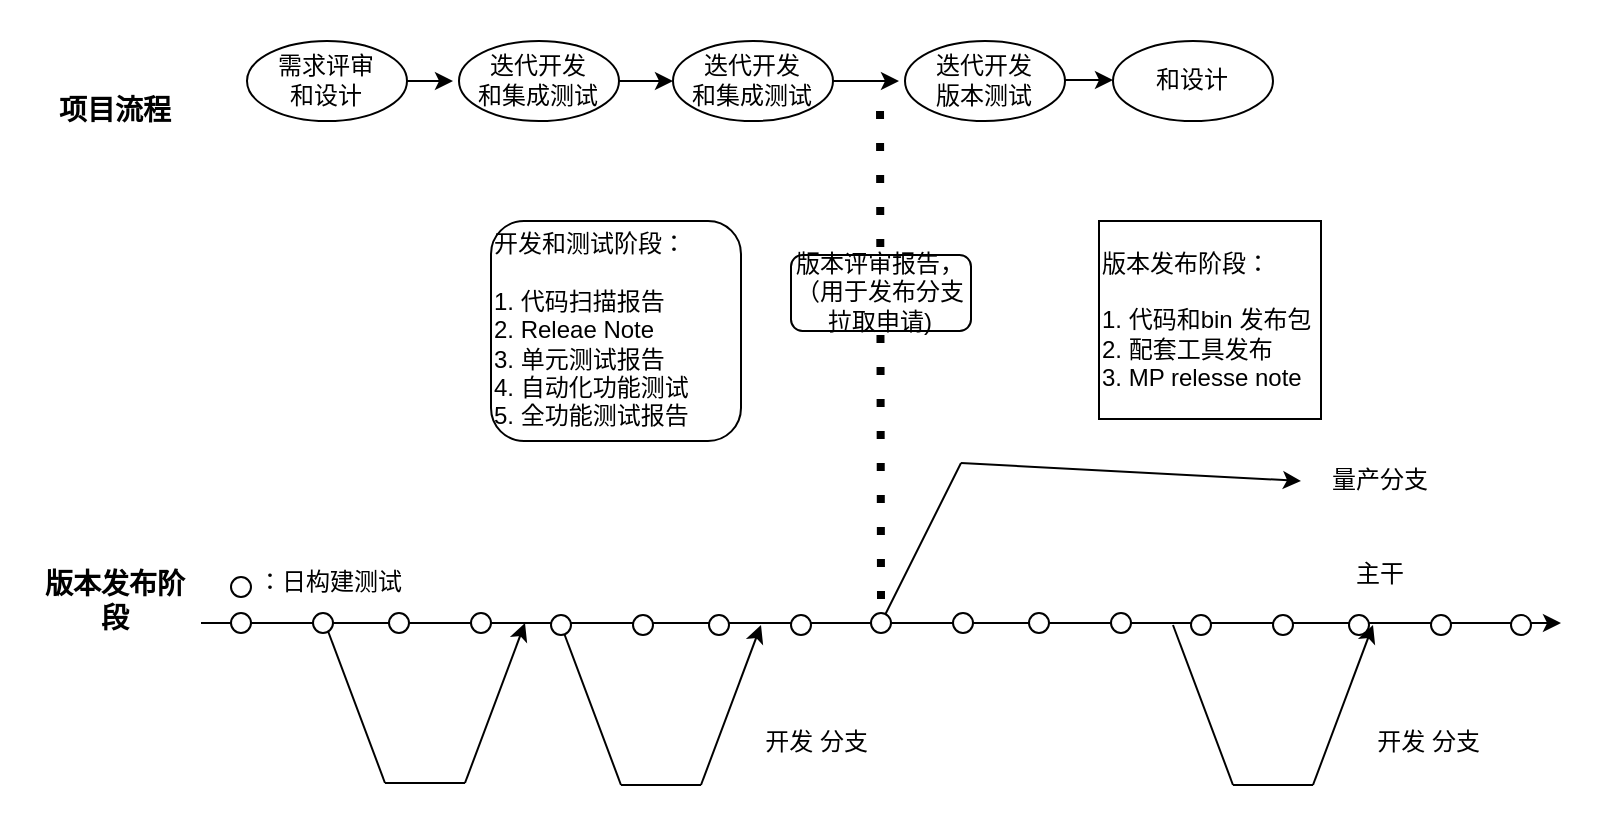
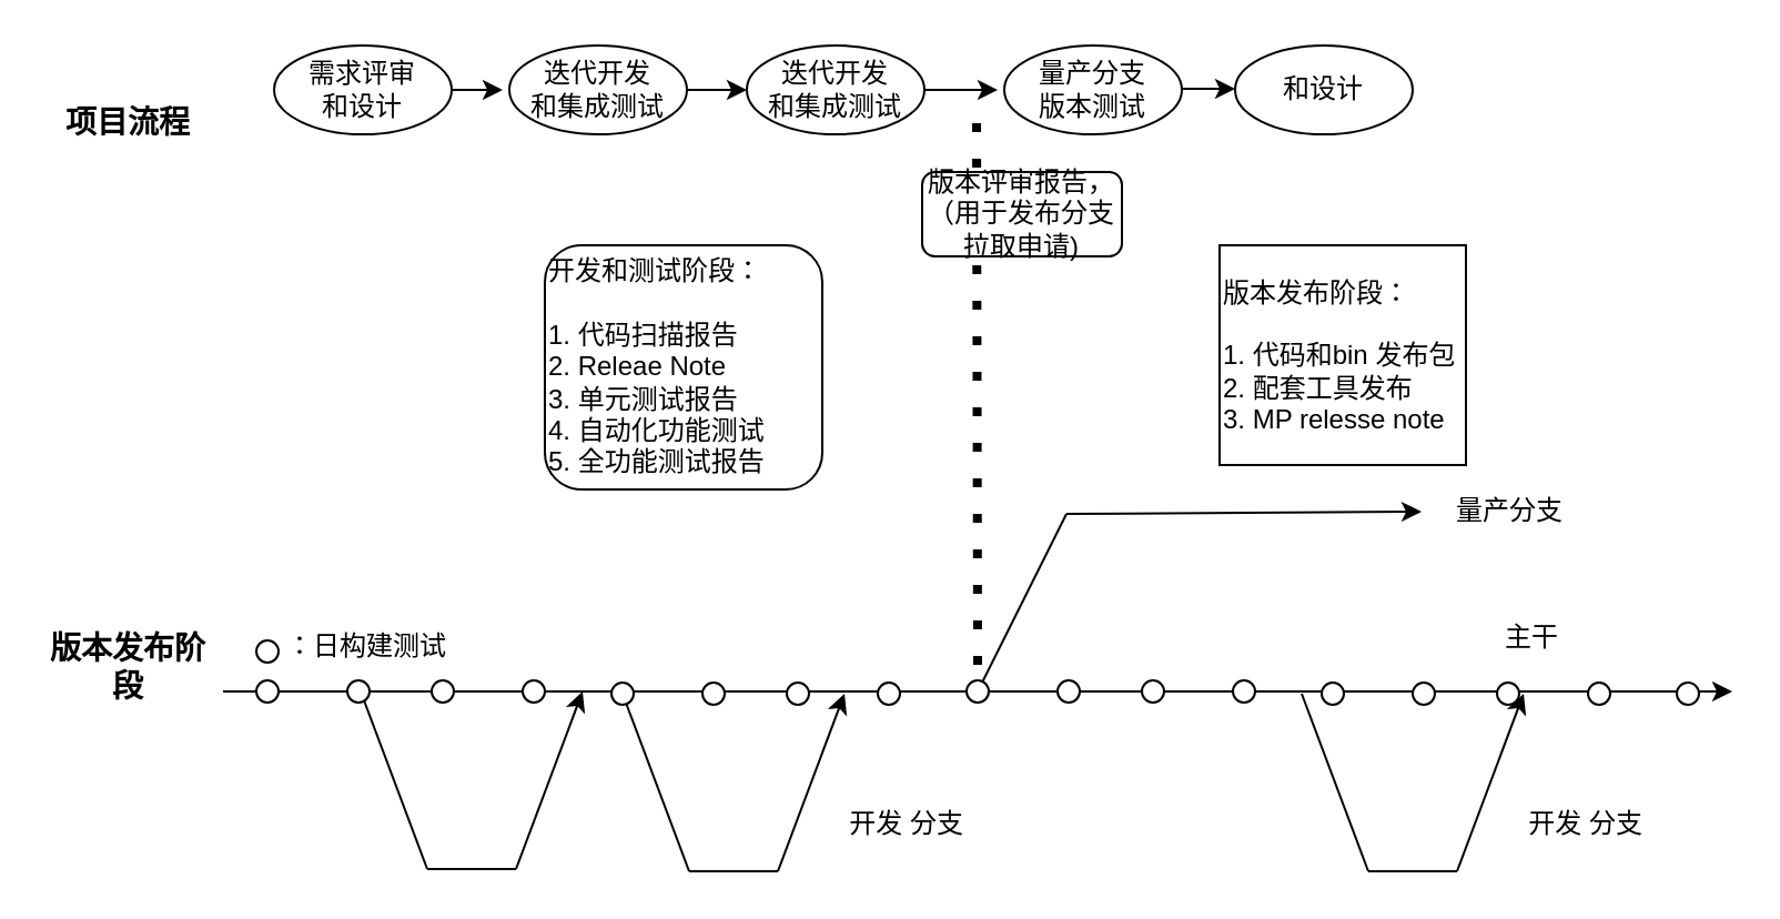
  <mxCell id="0" />
  <mxCell id="1" parent="0" />
  <mxCell id="2" value="" style="endArrow=classic;html=1;entryX=0;entryY=1;entryDx=0;entryDy=0;" edge="1" parent="1"><mxGeometry width="50" height="50" relative="1" as="geometry"><mxPoint x="100" y="311" as="sourcePoint" /><mxPoint x="780" y="311" as="targetPoint" /></mxGeometry></mxCell>
  <mxCell id="3" value="" style="endArrow=classic;html=1;entryX=0;entryY=0.5;entryDx=0;entryDy=0;" edge="1" parent="1" target="27"><mxGeometry width="50" height="50" relative="1" as="geometry"><mxPoint x="480" y="231" as="sourcePoint" /><mxPoint x="590" y="232" as="targetPoint" /></mxGeometry></mxCell>
  <mxCell id="4" value="" style="endArrow=none;html=1;" edge="1" parent="1"><mxGeometry width="50" height="50" relative="1" as="geometry"><mxPoint x="440" y="311" as="sourcePoint" /><mxPoint x="480" y="231" as="targetPoint" /></mxGeometry></mxCell>
  <mxCell id="5" value="" style="endArrow=none;html=1;" edge="1" parent="1"><mxGeometry width="50" height="50" relative="1" as="geometry"><mxPoint x="192" y="391" as="sourcePoint" /><mxPoint x="232" y="391" as="targetPoint" /></mxGeometry></mxCell>
  <mxCell id="6" value="" style="endArrow=none;html=1;" edge="1" parent="1"><mxGeometry width="50" height="50" relative="1" as="geometry"><mxPoint x="192" y="391" as="sourcePoint" /><mxPoint x="162" y="311" as="targetPoint" /></mxGeometry></mxCell>
  <mxCell id="7" value="" style="endArrow=classic;html=1;" edge="1" parent="1"><mxGeometry width="50" height="50" relative="1" as="geometry"><mxPoint x="232" y="391" as="sourcePoint" /><mxPoint x="262" y="311" as="targetPoint" /></mxGeometry></mxCell>
  <mxCell id="8" value="" style="endArrow=none;html=1;" edge="1" parent="1"><mxGeometry width="50" height="50" relative="1" as="geometry"><mxPoint x="310" y="392" as="sourcePoint" /><mxPoint x="350" y="392" as="targetPoint" /></mxGeometry></mxCell>
  <mxCell id="9" value="" style="endArrow=none;html=1;" edge="1" parent="1"><mxGeometry width="50" height="50" relative="1" as="geometry"><mxPoint x="310" y="392" as="sourcePoint" /><mxPoint x="280" y="312" as="targetPoint" /></mxGeometry></mxCell>
  <mxCell id="10" value="" style="endArrow=classic;html=1;" edge="1" parent="1"><mxGeometry width="50" height="50" relative="1" as="geometry"><mxPoint x="350" y="392" as="sourcePoint" /><mxPoint x="380" y="312" as="targetPoint" /></mxGeometry></mxCell>
  <mxCell id="11" value="开发 分支&amp;nbsp;" style="rounded=1;whiteSpace=wrap;html=1;strokeColor=none;" vertex="1" parent="1"><mxGeometry x="370" y="351" width="80" height="40" as="geometry" /></mxCell>
  <mxCell id="12" value="" style="edgeStyle=orthogonalEdgeStyle;rounded=0;orthogonalLoop=1;jettySize=auto;html=1;" edge="1" parent="1"><mxGeometry relative="1" as="geometry"><mxPoint x="196" y="40" as="sourcePoint" /><mxPoint x="226" y="40" as="targetPoint" /></mxGeometry></mxCell>
  <mxCell id="13" value="需求评审&lt;br&gt;和设计" style="ellipse;whiteSpace=wrap;html=1;" vertex="1" parent="1"><mxGeometry x="123" y="20" width="80" height="40" as="geometry" /></mxCell>
  <mxCell id="14" value="" style="edgeStyle=orthogonalEdgeStyle;rounded=0;orthogonalLoop=1;jettySize=auto;html=1;" edge="1" parent="1"><mxGeometry relative="1" as="geometry"><mxPoint x="301" y="40" as="sourcePoint" /><mxPoint x="336" y="40" as="targetPoint" /></mxGeometry></mxCell>
  <mxCell id="15" value="迭代开发&lt;br&gt;和集成测试" style="ellipse;whiteSpace=wrap;html=1;" vertex="1" parent="1"><mxGeometry x="229" y="20" width="80" height="40" as="geometry" /></mxCell>
  <mxCell id="16" value="迭代开发&lt;br&gt;和集成测试" style="ellipse;whiteSpace=wrap;html=1;" vertex="1" parent="1"><mxGeometry x="336" y="20" width="80" height="40" as="geometry" /></mxCell>
- <mxCell id="17" value="迭代开发&lt;br&gt;版本测试" style="ellipse;whiteSpace=wrap;html=1;" vertex="1" parent="1"><mxGeometry x="452" y="20" width="80" height="40" as="geometry" /></mxCell>
+ <mxCell id="17" value="量产分支&lt;br&gt;版本测试" style="ellipse;whiteSpace=wrap;html=1;" vertex="1" parent="1"><mxGeometry x="452" y="20" width="80" height="40" as="geometry" /></mxCell>
  <mxCell id="18" value="" style="edgeStyle=orthogonalEdgeStyle;rounded=0;orthogonalLoop=1;jettySize=auto;html=1;" edge="1" parent="1"><mxGeometry relative="1" as="geometry"><mxPoint x="416" y="40" as="sourcePoint" /><mxPoint x="449" y="40" as="targetPoint" /></mxGeometry></mxCell>
  <mxCell id="19" value="和设计" style="ellipse;whiteSpace=wrap;html=1;" vertex="1" parent="1"><mxGeometry x="556" y="20" width="80" height="40" as="geometry" /></mxCell>
  <mxCell id="20" value="" style="edgeStyle=orthogonalEdgeStyle;rounded=0;orthogonalLoop=1;jettySize=auto;html=1;" edge="1" parent="1"><mxGeometry relative="1" as="geometry"><mxPoint x="532" y="39.5" as="sourcePoint" /><mxPoint x="556" y="40" as="targetPoint" /></mxGeometry></mxCell>
  <mxCell id="21" value="" style="endArrow=none;html=1;" edge="1" parent="1"><mxGeometry width="50" height="50" relative="1" as="geometry"><mxPoint x="616" y="392" as="sourcePoint" /><mxPoint x="656" y="392" as="targetPoint" /></mxGeometry></mxCell>
  <mxCell id="22" value="" style="endArrow=none;html=1;" edge="1" parent="1"><mxGeometry width="50" height="50" relative="1" as="geometry"><mxPoint x="616" y="392" as="sourcePoint" /><mxPoint x="586" y="312" as="targetPoint" /></mxGeometry></mxCell>
  <mxCell id="23" value="" style="endArrow=classic;html=1;" edge="1" parent="1"><mxGeometry width="50" height="50" relative="1" as="geometry"><mxPoint x="656" y="392" as="sourcePoint" /><mxPoint x="686" y="312" as="targetPoint" /></mxGeometry></mxCell>
  <mxCell id="24" value="开发 分支&amp;nbsp;" style="rounded=1;whiteSpace=wrap;html=1;strokeColor=none;" vertex="1" parent="1"><mxGeometry x="676" y="351" width="80" height="40" as="geometry" /></mxCell>
  <mxCell id="25" value="" style="endArrow=none;dashed=1;html=1;dashPattern=1 3;strokeWidth=4;" edge="1" parent="1"><mxGeometry width="50" height="50" relative="1" as="geometry"><mxPoint x="440" y="299" as="sourcePoint" /><mxPoint x="439.5" y="49" as="targetPoint" /></mxGeometry></mxCell>
- <mxCell id="26" value="版本评审报告，（用于发布分支拉取申请)" style="rounded=1;whiteSpace=wrap;html=1;" vertex="1" parent="1"><mxGeometry x="395" y="127" width="90" height="38" as="geometry" /></mxCell>
- <mxCell id="27" value="量产分支" style="rounded=1;whiteSpace=wrap;html=1;strokeColor=none;" vertex="1" parent="1"><mxGeometry x="650" y="221" width="80" height="38" as="geometry" /></mxCell>
+ <mxCell id="26" value="版本评审报告，（用于发布分支拉取申请)" style="rounded=1;whiteSpace=wrap;html=1;" vertex="1" parent="1"><mxGeometry x="415" y="77" width="90" height="38" as="geometry" /></mxCell>
+ <mxCell id="27" value="量产分支" style="rounded=1;whiteSpace=wrap;html=1;strokeColor=none;" vertex="1" parent="1"><mxGeometry x="640" y="211" width="80" height="38" as="geometry" /></mxCell>
  <mxCell id="28" value="" style="ellipse;whiteSpace=wrap;html=1;aspect=fixed;" vertex="1" parent="1"><mxGeometry x="115" y="306" width="10" height="10" as="geometry" /></mxCell>
  <mxCell id="29" value="" style="ellipse;whiteSpace=wrap;html=1;aspect=fixed;" vertex="1" parent="1"><mxGeometry x="156" y="306" width="10" height="10" as="geometry" /></mxCell>
  <mxCell id="30" value="" style="ellipse;whiteSpace=wrap;html=1;aspect=fixed;" vertex="1" parent="1"><mxGeometry x="194" y="306" width="10" height="10" as="geometry" /></mxCell>
  <mxCell id="31" value="" style="ellipse;whiteSpace=wrap;html=1;aspect=fixed;" vertex="1" parent="1"><mxGeometry x="235" y="306" width="10" height="10" as="geometry" /></mxCell>
  <mxCell id="32" value="" style="ellipse;whiteSpace=wrap;html=1;aspect=fixed;" vertex="1" parent="1"><mxGeometry x="275" y="307" width="10" height="10" as="geometry" /></mxCell>
  <mxCell id="33" value="" style="ellipse;whiteSpace=wrap;html=1;aspect=fixed;" vertex="1" parent="1"><mxGeometry x="316" y="307" width="10" height="10" as="geometry" /></mxCell>
  <mxCell id="34" value="" style="ellipse;whiteSpace=wrap;html=1;aspect=fixed;" vertex="1" parent="1"><mxGeometry x="354" y="307" width="10" height="10" as="geometry" /></mxCell>
  <mxCell id="35" value="" style="ellipse;whiteSpace=wrap;html=1;aspect=fixed;" vertex="1" parent="1"><mxGeometry x="395" y="307" width="10" height="10" as="geometry" /></mxCell>
  <mxCell id="36" value="" style="ellipse;whiteSpace=wrap;html=1;aspect=fixed;" vertex="1" parent="1"><mxGeometry x="435" y="306" width="10" height="10" as="geometry" /></mxCell>
  <mxCell id="37" value="" style="ellipse;whiteSpace=wrap;html=1;aspect=fixed;" vertex="1" parent="1"><mxGeometry x="476" y="306" width="10" height="10" as="geometry" /></mxCell>
  <mxCell id="38" value="" style="ellipse;whiteSpace=wrap;html=1;aspect=fixed;" vertex="1" parent="1"><mxGeometry x="514" y="306" width="10" height="10" as="geometry" /></mxCell>
  <mxCell id="39" value="" style="ellipse;whiteSpace=wrap;html=1;aspect=fixed;" vertex="1" parent="1"><mxGeometry x="555" y="306" width="10" height="10" as="geometry" /></mxCell>
  <mxCell id="40" value="" style="ellipse;whiteSpace=wrap;html=1;aspect=fixed;" vertex="1" parent="1"><mxGeometry x="595" y="307" width="10" height="10" as="geometry" /></mxCell>
  <mxCell id="41" value="" style="ellipse;whiteSpace=wrap;html=1;aspect=fixed;" vertex="1" parent="1"><mxGeometry x="636" y="307" width="10" height="10" as="geometry" /></mxCell>
  <mxCell id="42" value="" style="ellipse;whiteSpace=wrap;html=1;aspect=fixed;" vertex="1" parent="1"><mxGeometry x="674" y="307" width="10" height="10" as="geometry" /></mxCell>
  <mxCell id="43" value="" style="ellipse;whiteSpace=wrap;html=1;aspect=fixed;" vertex="1" parent="1"><mxGeometry x="715" y="307" width="10" height="10" as="geometry" /></mxCell>
  <mxCell id="44" value="" style="ellipse;whiteSpace=wrap;html=1;aspect=fixed;" vertex="1" parent="1"><mxGeometry x="755" y="307" width="10" height="10" as="geometry" /></mxCell>
  <mxCell id="45" value="&lt;b&gt;&lt;font style=&quot;font-size: 14px&quot;&gt;项目流程&lt;/font&gt;&lt;/b&gt;" style="rounded=1;whiteSpace=wrap;html=1;strokeColor=none;" vertex="1" parent="1"><mxGeometry x="20" y="25" width="75" height="60" as="geometry" /></mxCell>
  <mxCell id="46" value="&lt;font style=&quot;font-size: 14px&quot;&gt;&lt;b&gt;版本发布阶段&lt;/b&gt;&lt;/font&gt;" style="rounded=1;whiteSpace=wrap;html=1;strokeColor=none;" vertex="1" parent="1"><mxGeometry x="20" y="269" width="75" height="62" as="geometry" /></mxCell>
  <mxCell id="47" value="开发和测试阶段：&lt;br&gt;&lt;br&gt;1. 代码扫描报告&lt;br&gt;2. Releae Note&lt;br&gt;3. 单元测试报告&lt;br&gt;4. 自动化功能测试&lt;br&gt;5. 全功能测试报告" style="rounded=1;whiteSpace=wrap;html=1;align=left;" vertex="1" parent="1"><mxGeometry x="245" y="110" width="125" height="110" as="geometry" /></mxCell>
  <mxCell id="48" value="主干" style="rounded=1;whiteSpace=wrap;html=1;strokeColor=none;" vertex="1" parent="1"><mxGeometry x="650" y="268" width="80" height="38" as="geometry" /></mxCell>
  <mxCell id="49" value="版本发布阶段：&lt;br&gt;&lt;br&gt;1. 代码和bin 发布包&lt;br&gt;2. 配套工具发布&lt;br&gt;3. MP relesse note" style="whiteSpace=wrap;html=1;align=left;rounded=0;" vertex="1" parent="1"><mxGeometry x="549" y="110" width="111" height="99" as="geometry" /></mxCell>
  <mxCell id="50" value="&amp;nbsp; &amp;nbsp;：日构建测试" style="rounded=0;whiteSpace=wrap;html=1;strokeColor=none;" vertex="1" parent="1"><mxGeometry x="115" y="281" width="90" height="20" as="geometry" /></mxCell>
  <mxCell id="51" value="" style="ellipse;whiteSpace=wrap;html=1;aspect=fixed;" vertex="1" parent="1"><mxGeometry x="115" y="288" width="10" height="10" as="geometry" /></mxCell>
